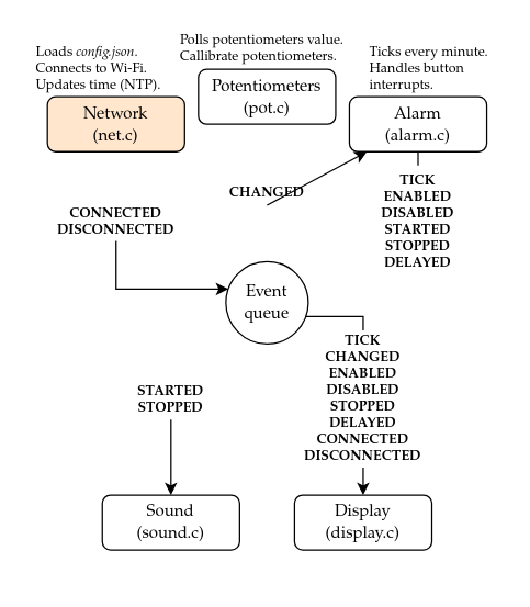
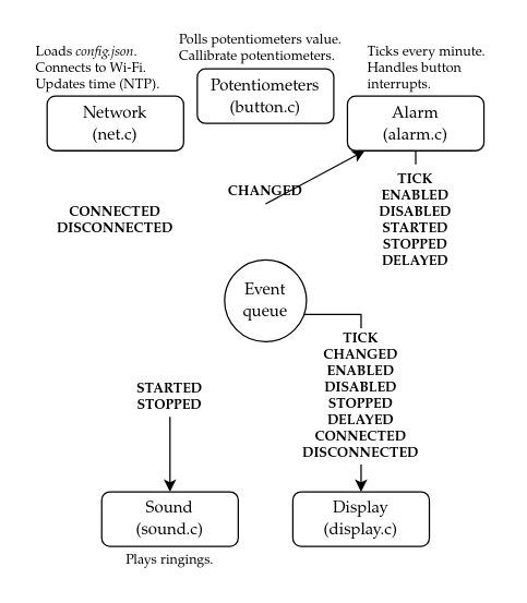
  <mxCell id="0" />
  <mxCell id="1" parent="0" />
  <mxCell id="2" style="edgeStyle=none;rounded=0;orthogonalLoop=1;jettySize=auto;html=1;exitX=0.5;exitY=1;exitDx=0;exitDy=0;startArrow=none;" edge="1" parent="1" source="12" target="6"><mxGeometry relative="1" as="geometry" /></mxCell>
- <mxCell id="3" value="&lt;div&gt;&lt;font face=&quot;P052&quot;&gt;Potentiometers&lt;br&gt;&lt;/font&gt;&lt;/div&gt;&lt;div&gt;&lt;font face=&quot;P052&quot;&gt;(pot.c)&lt;/font&gt;&lt;/div&gt;" style="rounded=1;whiteSpace=wrap;html=1;" vertex="1" parent="1"><mxGeometry x="144" y="50" width="100" height="40" as="geometry" /></mxCell>
- <mxCell id="4" style="edgeStyle=orthogonalEdgeStyle;rounded=0;orthogonalLoop=1;jettySize=auto;html=1;exitX=0.5;exitY=1;exitDx=0;exitDy=0;startArrow=none;" edge="1" parent="1" source="13" target="11"><mxGeometry relative="1" as="geometry"><Array as="points"><mxPoint x="84" y="210" /></Array></mxGeometry></mxCell>
- <mxCell id="5" value="&lt;div&gt;&lt;font face=&quot;P052&quot;&gt;Network&lt;br&gt;&lt;/font&gt;&lt;/div&gt;&lt;div&gt;&lt;font face=&quot;P052&quot;&gt;(net.c)&lt;/font&gt;&lt;/div&gt;" style="rounded=1;whiteSpace=wrap;html=1;fillColor=#ffe6cc;" vertex="1" parent="1"><mxGeometry x="34" y="70" width="100" height="40" as="geometry" /></mxCell>
+ <mxCell id="3" value="&lt;div&gt;&lt;font face=&quot;P052&quot;&gt;Potentiometers&lt;br&gt;&lt;/font&gt;&lt;/div&gt;&lt;div&gt;&lt;font face=&quot;P052&quot;&gt;(button.c)&lt;/font&gt;&lt;/div&gt;" style="rounded=1;whiteSpace=wrap;html=1;" vertex="1" parent="1"><mxGeometry x="144" y="50" width="100" height="40" as="geometry" /></mxCell>
+ <mxCell id="5" value="&lt;div&gt;&lt;font face=&quot;P052&quot;&gt;Network&lt;br&gt;&lt;/font&gt;&lt;/div&gt;&lt;div&gt;&lt;font face=&quot;P052&quot;&gt;(net.c)&lt;/font&gt;&lt;/div&gt;" style="rounded=1;whiteSpace=wrap;html=1;" vertex="1" parent="1"><mxGeometry x="34" y="70" width="100" height="40" as="geometry" /></mxCell>
  <mxCell id="6" value="&lt;div&gt;&lt;font face=&quot;P052&quot;&gt;Alarm&lt;br&gt;&lt;/font&gt;&lt;/div&gt;&lt;div&gt;&lt;font face=&quot;P052&quot;&gt;(alarm.c)&lt;/font&gt;&lt;/div&gt;" style="rounded=1;whiteSpace=wrap;html=1;" vertex="1" parent="1"><mxGeometry x="254" y="70" width="100" height="40" as="geometry" /></mxCell>
  <mxCell id="7" value="&lt;div&gt;&lt;font face=&quot;P052&quot;&gt;Sound&lt;br&gt;&lt;/font&gt;&lt;/div&gt;&lt;div&gt;&lt;font face=&quot;P052&quot;&gt;(sound.c)&lt;/font&gt;&lt;/div&gt;" style="rounded=1;whiteSpace=wrap;html=1;" vertex="1" parent="1"><mxGeometry x="74" y="360" width="100" height="40" as="geometry" /></mxCell>
  <mxCell id="8" value="&lt;div&gt;&lt;font face=&quot;P052&quot;&gt;Display&lt;br&gt;&lt;/font&gt;&lt;/div&gt;&lt;div&gt;&lt;font face=&quot;P052&quot;&gt;(display.c)&lt;/font&gt;&lt;/div&gt;" style="rounded=1;whiteSpace=wrap;html=1;" vertex="1" parent="1"><mxGeometry x="214" y="360" width="100" height="40" as="geometry" /></mxCell>
  <mxCell id="9" style="rounded=0;orthogonalLoop=1;jettySize=auto;html=1;entryX=0.5;entryY=0;entryDx=0;entryDy=0;startArrow=none;" edge="1" parent="1" source="16" target="7"><mxGeometry relative="1" as="geometry" /></mxCell>
  <mxCell id="10" style="rounded=0;orthogonalLoop=1;jettySize=auto;html=1;entryX=0.5;entryY=0;entryDx=0;entryDy=0;startArrow=none;" edge="1" parent="1" source="17" target="8"><mxGeometry relative="1" as="geometry" /></mxCell>
  <mxCell id="11" value="&lt;div&gt;&lt;font face=&quot;P052&quot;&gt;Event queue&lt;/font&gt;&lt;/div&gt;" style="ellipse;whiteSpace=wrap;html=1;" vertex="1" parent="1"><mxGeometry x="164" y="190" width="60" height="60" as="geometry" /></mxCell>
  <mxCell id="12" value="CHANGED" style="text;strokeColor=none;fillColor=none;align=center;verticalAlign=middle;spacingLeft=4;spacingRight=4;overflow=hidden;points=[[0,0.5],[1,0.5]];portConstraint=eastwest;rotatable=0;fontFamily=P052;fontSize=10;fontStyle=1" vertex="1" parent="1"><mxGeometry x="159" y="129" width="70" height="20" as="geometry" /></mxCell>
  <mxCell id="13" value="CONNECTED&#10;DISCONNECTED" style="text;strokeColor=none;fillColor=none;align=center;verticalAlign=middle;spacingLeft=4;spacingRight=4;overflow=hidden;points=[[0,0.5],[1,0.5]];portConstraint=eastwest;rotatable=0;fontFamily=P052;fontSize=10;fontStyle=1" vertex="1" parent="1"><mxGeometry x="34" y="145" width="100" height="30" as="geometry" /></mxCell>
  <mxCell id="14" value="TICK&#10;ENABLED&#10;DISABLED&#10;STARTED&#10;STOPPED&#10;DELAYED" style="text;strokeColor=none;fillColor=none;align=center;verticalAlign=middle;spacingLeft=4;spacingRight=4;overflow=hidden;points=[[0,0.5],[1,0.5]];portConstraint=eastwest;rotatable=0;fontFamily=P052;fontSize=10;fontStyle=1" vertex="1" parent="1"><mxGeometry x="269" y="120" width="70" height="80" as="geometry" /></mxCell>
  <mxCell id="15" value="" style="rounded=0;orthogonalLoop=1;jettySize=auto;html=1;exitX=0.5;exitY=1;exitDx=0;exitDy=0;endArrow=none;" edge="1" parent="1" source="6" target="14"><mxGeometry relative="1" as="geometry"><mxPoint x="304" y="110" as="sourcePoint" /><mxPoint x="224" y="220.029" as="targetPoint" /></mxGeometry></mxCell>
  <mxCell id="16" value="STARTED&#10;STOPPED" style="text;strokeColor=none;fillColor=none;align=center;verticalAlign=middle;spacingLeft=4;spacingRight=4;overflow=hidden;points=[[0,0.5],[1,0.5]];portConstraint=eastwest;rotatable=0;fontFamily=P052;fontSize=10;fontStyle=1" vertex="1" parent="1"><mxGeometry x="94" y="275" width="60" height="30" as="geometry" /></mxCell>
  <mxCell id="17" value="TICK&#10;CHANGED&#10;ENABLED&#10;DISABLED&#10;STOPPED&#10;DELAYED&#10;CONNECTED&#10;DISCONNECTED&#10;" style="text;strokeColor=none;fillColor=none;align=center;verticalAlign=middle;spacingLeft=4;spacingRight=4;overflow=hidden;points=[[0,0.5],[1,0.5]];portConstraint=eastwest;rotatable=0;fontFamily=P052;fontSize=10;fontStyle=1" vertex="1" parent="1"><mxGeometry x="214" y="240" width="100" height="100" as="geometry" /></mxCell>
  <mxCell id="18" value="" style="edgeStyle=orthogonalEdgeStyle;rounded=0;orthogonalLoop=1;jettySize=auto;html=1;entryX=0.5;entryY=0;entryDx=0;entryDy=0;endArrow=none;" edge="1" parent="1" source="11" target="17"><mxGeometry relative="1" as="geometry"><mxPoint x="222.274" y="230.029" as="sourcePoint" /><mxPoint x="264" y="350" as="targetPoint" /><Array as="points"><mxPoint x="264" y="230" /></Array></mxGeometry></mxCell>
  <mxCell id="19" value="Loads &lt;i&gt;config.json&lt;/i&gt;.&lt;br&gt;Connects to Wi-Fi.&lt;br&gt;Updates time (NTP)." style="text;strokeColor=none;fillColor=none;align=left;verticalAlign=middle;spacingLeft=4;spacingRight=4;overflow=hidden;points=[[0,0.5],[1,0.5]];portConstraint=eastwest;rotatable=0;fontFamily=P052;fontSize=10;fontStyle=0;whiteSpace=wrap;html=1;" vertex="1" parent="1"><mxGeometry x="20.25" y="30" width="105" height="40" as="geometry" /></mxCell>
  <mxCell id="20" value="Polls potentiometers value.&lt;br&gt;Callibrate potentiometers.&lt;br&gt;" style="text;strokeColor=none;fillColor=none;align=left;verticalAlign=middle;spacingLeft=4;spacingRight=4;overflow=hidden;points=[[0,0.5],[1,0.5]];portConstraint=eastwest;rotatable=0;fontFamily=P052;fontSize=10;fontStyle=0;whiteSpace=wrap;html=1;" vertex="1" parent="1"><mxGeometry x="124.63" y="20" width="138.75" height="30" as="geometry" /></mxCell>
  <mxCell id="21" value="&lt;div&gt;Ticks every minute.&lt;/div&gt;&lt;div&gt;Handles button interrupts.&lt;br&gt;&lt;/div&gt;" style="text;strokeColor=none;fillColor=none;align=left;verticalAlign=middle;spacingLeft=4;spacingRight=4;overflow=hidden;points=[[0,0.5],[1,0.5]];portConstraint=eastwest;rotatable=0;fontFamily=P052;fontSize=10;fontStyle=0;whiteSpace=wrap;html=1;" vertex="1" parent="1"><mxGeometry x="262.75" y="30" width="101.25" height="40" as="geometry" /></mxCell>
+ <mxCell id="22" value="Plays ringings." style="text;strokeColor=none;fillColor=none;align=left;verticalAlign=middle;spacingLeft=4;spacingRight=4;overflow=hidden;points=[[0,0.5],[1,0.5]];portConstraint=eastwest;rotatable=0;fontFamily=P052;fontSize=10;fontStyle=0;whiteSpace=wrap;html=1;" vertex="1" parent="1"><mxGeometry x="85.88" y="400" width="76.25" height="20" as="geometry" /></mxCell>
